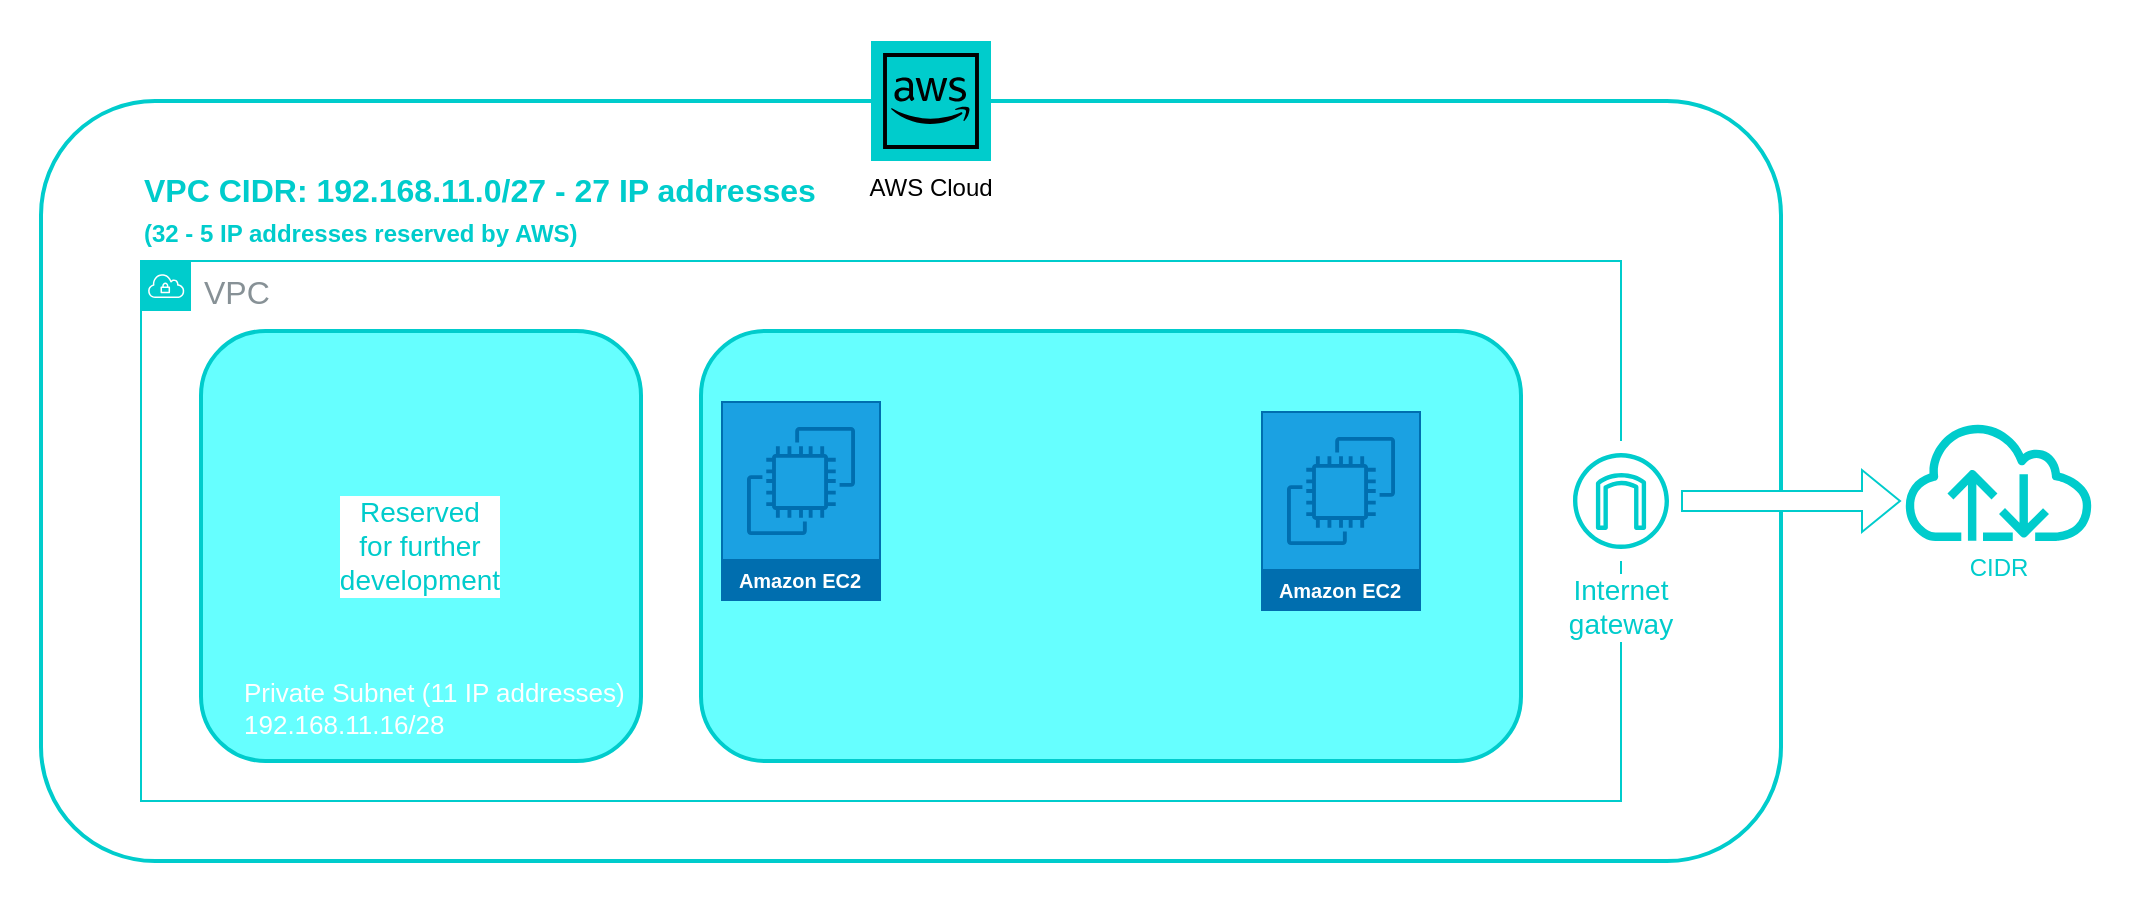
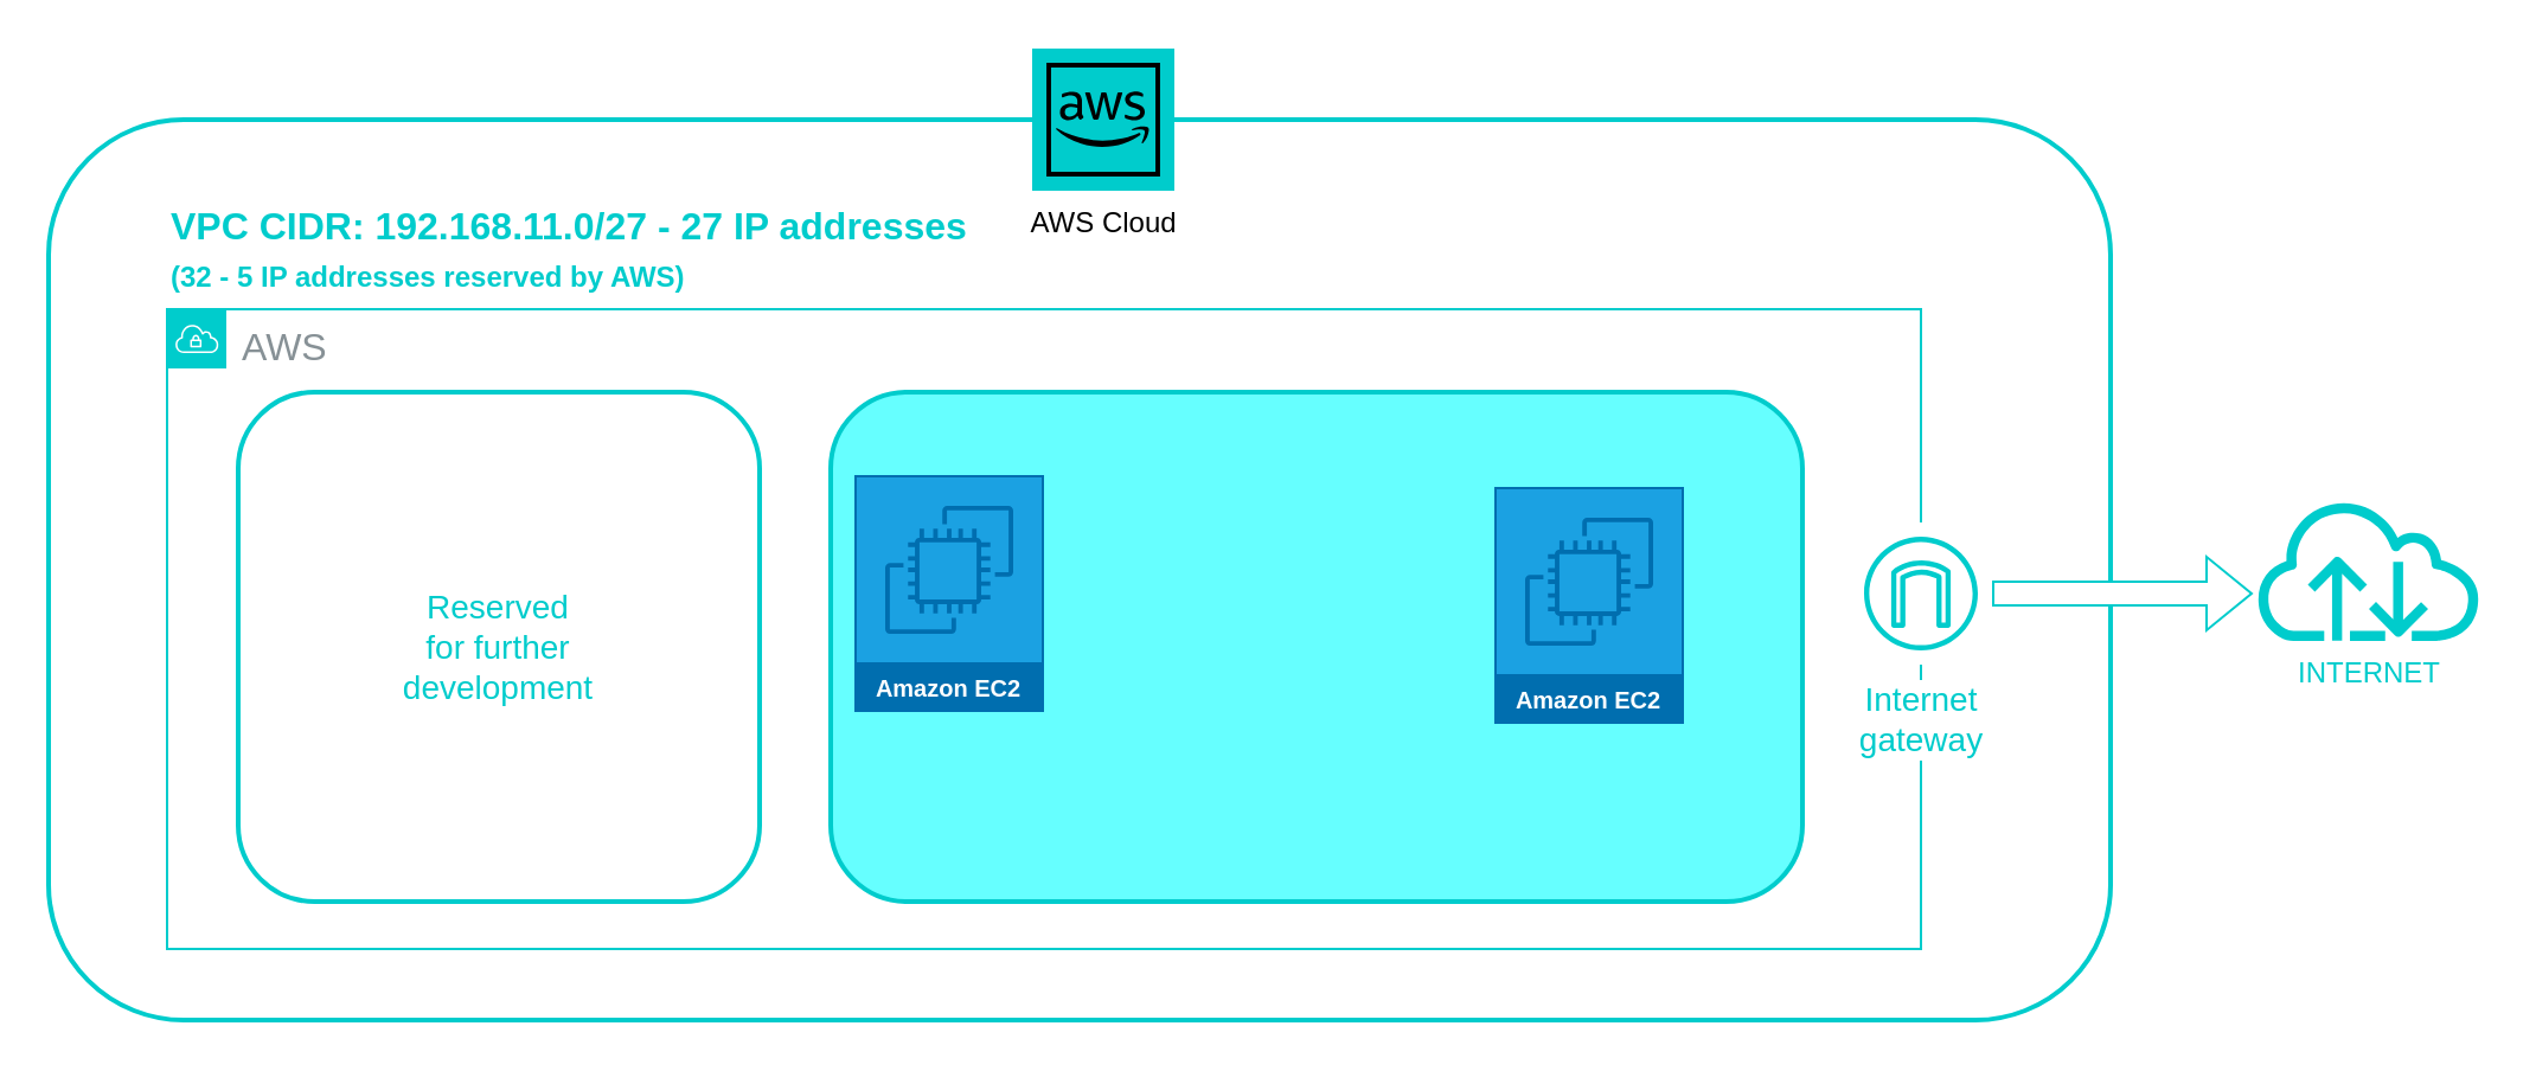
  <mxCell id="0" />
  <mxCell id="1" parent="0" />
  <mxCell id="2" value="" style="rounded=1;whiteSpace=wrap;html=1;labelBackgroundColor=default;strokeColor=#00CCCC;fontSize=14;fontColor=#00CCCC;fillColor=default;strokeWidth=2;" vertex="1" parent="1"><mxGeometry x="20" y="50" width="870" height="380" as="geometry" /></mxCell>
  <mxCell id="3" value="AWS Cloud" style="sketch=0;outlineConnect=0;dashed=0;verticalLabelPosition=bottom;verticalAlign=top;align=center;html=1;fontSize=12;fontStyle=0;aspect=fixed;shape=mxgraph.aws4.resourceIcon;resIcon=mxgraph.aws4.aws_cloud;fillColor=#00CCCC;" vertex="1" parent="1"><mxGeometry x="435" y="20" width="60" height="60" as="geometry" /></mxCell>
- <mxCell id="4" value="&lt;font style=&quot;font-size: 16px;&quot;&gt;VPC&lt;/font&gt;" style="sketch=0;outlineConnect=0;gradientColor=none;html=1;whiteSpace=wrap;fontSize=12;fontStyle=0;shape=mxgraph.aws4.group;grIcon=mxgraph.aws4.group_vpc;strokeColor=#00CCCC;fillColor=none;verticalAlign=top;align=left;spacingLeft=30;fontColor=#879196;dashed=0;" vertex="1" parent="1"><mxGeometry x="70" y="130" width="740" height="270" as="geometry" /></mxCell>
+ <mxCell id="4" value="&lt;font style=&quot;font-size: 16px;&quot;&gt;AWS&lt;/font&gt;" style="sketch=0;outlineConnect=0;gradientColor=none;html=1;whiteSpace=wrap;fontSize=12;fontStyle=0;shape=mxgraph.aws4.group;grIcon=mxgraph.aws4.group_vpc;strokeColor=#00CCCC;fillColor=none;verticalAlign=top;align=left;spacingLeft=30;fontColor=#879196;dashed=0;" vertex="1" parent="1"><mxGeometry x="70" y="130" width="740" height="270" as="geometry" /></mxCell>
  <mxCell id="5" value="" style="rounded=1;whiteSpace=wrap;html=1;labelBackgroundColor=default;strokeColor=#00CCCC;strokeWidth=2;fontSize=14;fontColor=#00CCCC;fillColor=#66FFFF;" vertex="1" parent="1"><mxGeometry x="350" y="165" width="410" height="215" as="geometry" /></mxCell>
  <mxCell id="6" value="Amazon EC2" style="sketch=0;outlineConnect=0;strokeColor=#006EAF;fillColor=#1ba1e2;dashed=0;verticalLabelPosition=middle;verticalAlign=bottom;align=center;html=1;whiteSpace=wrap;fontSize=10;fontStyle=1;spacing=3;shape=mxgraph.aws4.productIcon;prIcon=mxgraph.aws4.ec2;fontColor=#ffffff;" vertex="1" parent="1"><mxGeometry x="360" y="200" width="80" height="100" as="geometry" /></mxCell>
  <mxCell id="7" value="Amazon EC2" style="sketch=0;outlineConnect=0;strokeColor=#006EAF;fillColor=#1ba1e2;dashed=0;verticalLabelPosition=middle;verticalAlign=bottom;align=center;html=1;whiteSpace=wrap;fontSize=10;fontStyle=1;spacing=3;shape=mxgraph.aws4.productIcon;prIcon=mxgraph.aws4.ec2;fontColor=#ffffff;" vertex="1" parent="1"><mxGeometry x="630" y="205" width="80" height="100" as="geometry" /></mxCell>
  <mxCell id="8" value="&lt;font style=&quot;font-size: 14px;&quot; color=&quot;#00CCCC&quot;&gt;Internet&lt;br&gt;gateway&lt;/font&gt;" style="sketch=0;outlineConnect=0;fontColor=#232F3E;gradientColor=none;strokeColor=#00CCCC;fillColor=default;dashed=0;verticalLabelPosition=bottom;verticalAlign=top;align=center;html=1;fontSize=12;fontStyle=0;aspect=fixed;shape=mxgraph.aws4.resourceIcon;resIcon=mxgraph.aws4.internet_gateway;labelBackgroundColor=default;" vertex="1" parent="1"><mxGeometry x="780" y="220" width="60" height="60" as="geometry" /></mxCell>
  <mxCell id="9" value="&lt;div align=&quot;left&quot;&gt;&lt;b&gt;&lt;font style=&quot;font-size: 16px;&quot; color=&quot;#00CCCC&quot;&gt;VPC CIDR: 192.168.11.0/27 - 27 IP addresses &lt;br&gt;&lt;/font&gt;&lt;/b&gt;&lt;/div&gt;&lt;div align=&quot;left&quot;&gt;&lt;font size=&quot;1&quot;&gt;&lt;b&gt;&lt;font style=&quot;font-size: 12px;&quot; color=&quot;#00CCCC&quot;&gt;(32 - 5 IP addresses reserved by AWS)&lt;/font&gt;&lt;/b&gt;&lt;/font&gt;&lt;/div&gt;" style="text;html=1;align=left;verticalAlign=middle;resizable=0;points=[];autosize=1;strokeColor=none;fillColor=none;fontSize=16;" vertex="1" parent="1"><mxGeometry x="70" y="80" width="360" height="50" as="geometry" /></mxCell>
  <mxCell id="10" value="" style="shape=flexArrow;endArrow=classic;html=1;rounded=0;strokeColor=#00CCCC;fontSize=14;fontColor=#00CCCC;fillColor=default;" edge="1" parent="1" source="8"><mxGeometry width="50" height="50" relative="1" as="geometry"><mxPoint x="940" y="384" as="sourcePoint" /><mxPoint x="950" y="250" as="targetPoint" /></mxGeometry></mxCell>
- <mxCell id="11" value="&lt;font color=&quot;#00CCCC&quot;&gt;CIDR&lt;/font&gt;" style="sketch=0;outlineConnect=0;fillColor=#00CCCC;strokeColor=#0e8088;dashed=0;verticalLabelPosition=bottom;verticalAlign=top;align=center;html=1;fontSize=12;fontStyle=0;aspect=fixed;pointerEvents=1;shape=mxgraph.aws4.internet;labelBackgroundColor=default;strokeWidth=2;" vertex="1" parent="1"><mxGeometry x="950" y="210" width="97.5" height="60" as="geometry" /></mxCell>
- <mxCell id="12" value="&lt;div&gt;&lt;span class=&quot;HwtZe&quot; lang=&quot;en&quot;&gt;&lt;span class=&quot;jCAhz ChMk0b&quot;&gt;&lt;span class=&quot;ryNqvb&quot;&gt;Reserved&lt;/span&gt;&lt;/span&gt;&lt;/span&gt;&lt;/div&gt;&lt;div&gt;&lt;span class=&quot;HwtZe&quot; lang=&quot;en&quot;&gt;&lt;span class=&quot;jCAhz ChMk0b&quot;&gt;&lt;span class=&quot;ryNqvb&quot;&gt;for further &lt;br&gt;&lt;/span&gt;&lt;/span&gt;&lt;/span&gt;&lt;/div&gt;&lt;div&gt;&lt;span class=&quot;HwtZe&quot; lang=&quot;en&quot;&gt;&lt;span class=&quot;jCAhz ChMk0b&quot;&gt;&lt;span class=&quot;ryNqvb&quot;&gt;development&lt;/span&gt;&lt;/span&gt;&lt;/span&gt;&lt;/div&gt;" style="rounded=1;whiteSpace=wrap;html=1;labelBackgroundColor=default;strokeColor=#00CCCC;strokeWidth=2;fontSize=14;fontColor=#00CCCC;fillColor=#66FFFF;" vertex="1" parent="1"><mxGeometry x="100" y="165" width="220" height="215" as="geometry" /></mxCell>
+ <mxCell id="11" value="&lt;font color=&quot;#00CCCC&quot;&gt;INTERNET&lt;/font&gt;" style="sketch=0;outlineConnect=0;fillColor=#00CCCC;strokeColor=#0e8088;dashed=0;verticalLabelPosition=bottom;verticalAlign=top;align=center;html=1;fontSize=12;fontStyle=0;aspect=fixed;pointerEvents=1;shape=mxgraph.aws4.internet;labelBackgroundColor=default;strokeWidth=2;" vertex="1" parent="1"><mxGeometry x="950" y="210" width="97.5" height="60" as="geometry" /></mxCell>
+ <mxCell id="12" value="&lt;div&gt;&lt;span class=&quot;HwtZe&quot; lang=&quot;en&quot;&gt;&lt;span class=&quot;jCAhz ChMk0b&quot;&gt;&lt;span class=&quot;ryNqvb&quot;&gt;Reserved&lt;/span&gt;&lt;/span&gt;&lt;/span&gt;&lt;/div&gt;&lt;div&gt;&lt;span class=&quot;HwtZe&quot; lang=&quot;en&quot;&gt;&lt;span class=&quot;jCAhz ChMk0b&quot;&gt;&lt;span class=&quot;ryNqvb&quot;&gt;for further &lt;br&gt;&lt;/span&gt;&lt;/span&gt;&lt;/span&gt;&lt;/div&gt;&lt;div&gt;&lt;span class=&quot;HwtZe&quot; lang=&quot;en&quot;&gt;&lt;span class=&quot;jCAhz ChMk0b&quot;&gt;&lt;span class=&quot;ryNqvb&quot;&gt;development&lt;/span&gt;&lt;/span&gt;&lt;/span&gt;&lt;/div&gt;" style="rounded=1;whiteSpace=wrap;html=1;labelBackgroundColor=default;strokeColor=#00CCCC;strokeWidth=2;fontSize=14;fontColor=#00CCCC;fillColor=#ffffff;" vertex="1" parent="1"><mxGeometry x="100" y="165" width="220" height="215" as="geometry" /></mxCell>
  <mxCell id="13" value="&lt;div style=&quot;font-size: 13px;&quot; align=&quot;left&quot;&gt;&lt;font style=&quot;font-size: 13px;&quot; color=&quot;#FFFFFF&quot;&gt;Private Subnet &lt;/font&gt;&lt;font style=&quot;font-size: 13px;&quot; color=&quot;#FFFFFF&quot;&gt;(11 IP addresses)&lt;/font&gt;&lt;/div&gt;&lt;div style=&quot;font-size: 13px;&quot; align=&quot;left&quot;&gt;&lt;font style=&quot;font-size: 13px;&quot; color=&quot;#FFFFFF&quot;&gt;192.168.11.16/28&lt;/font&gt;&lt;/div&gt;" style="text;html=1;align=left;verticalAlign=middle;resizable=0;points=[];autosize=1;fontSize=14;" vertex="1" parent="1"><mxGeometry x="120" y="334" width="210" height="40" as="geometry" /></mxCell>
